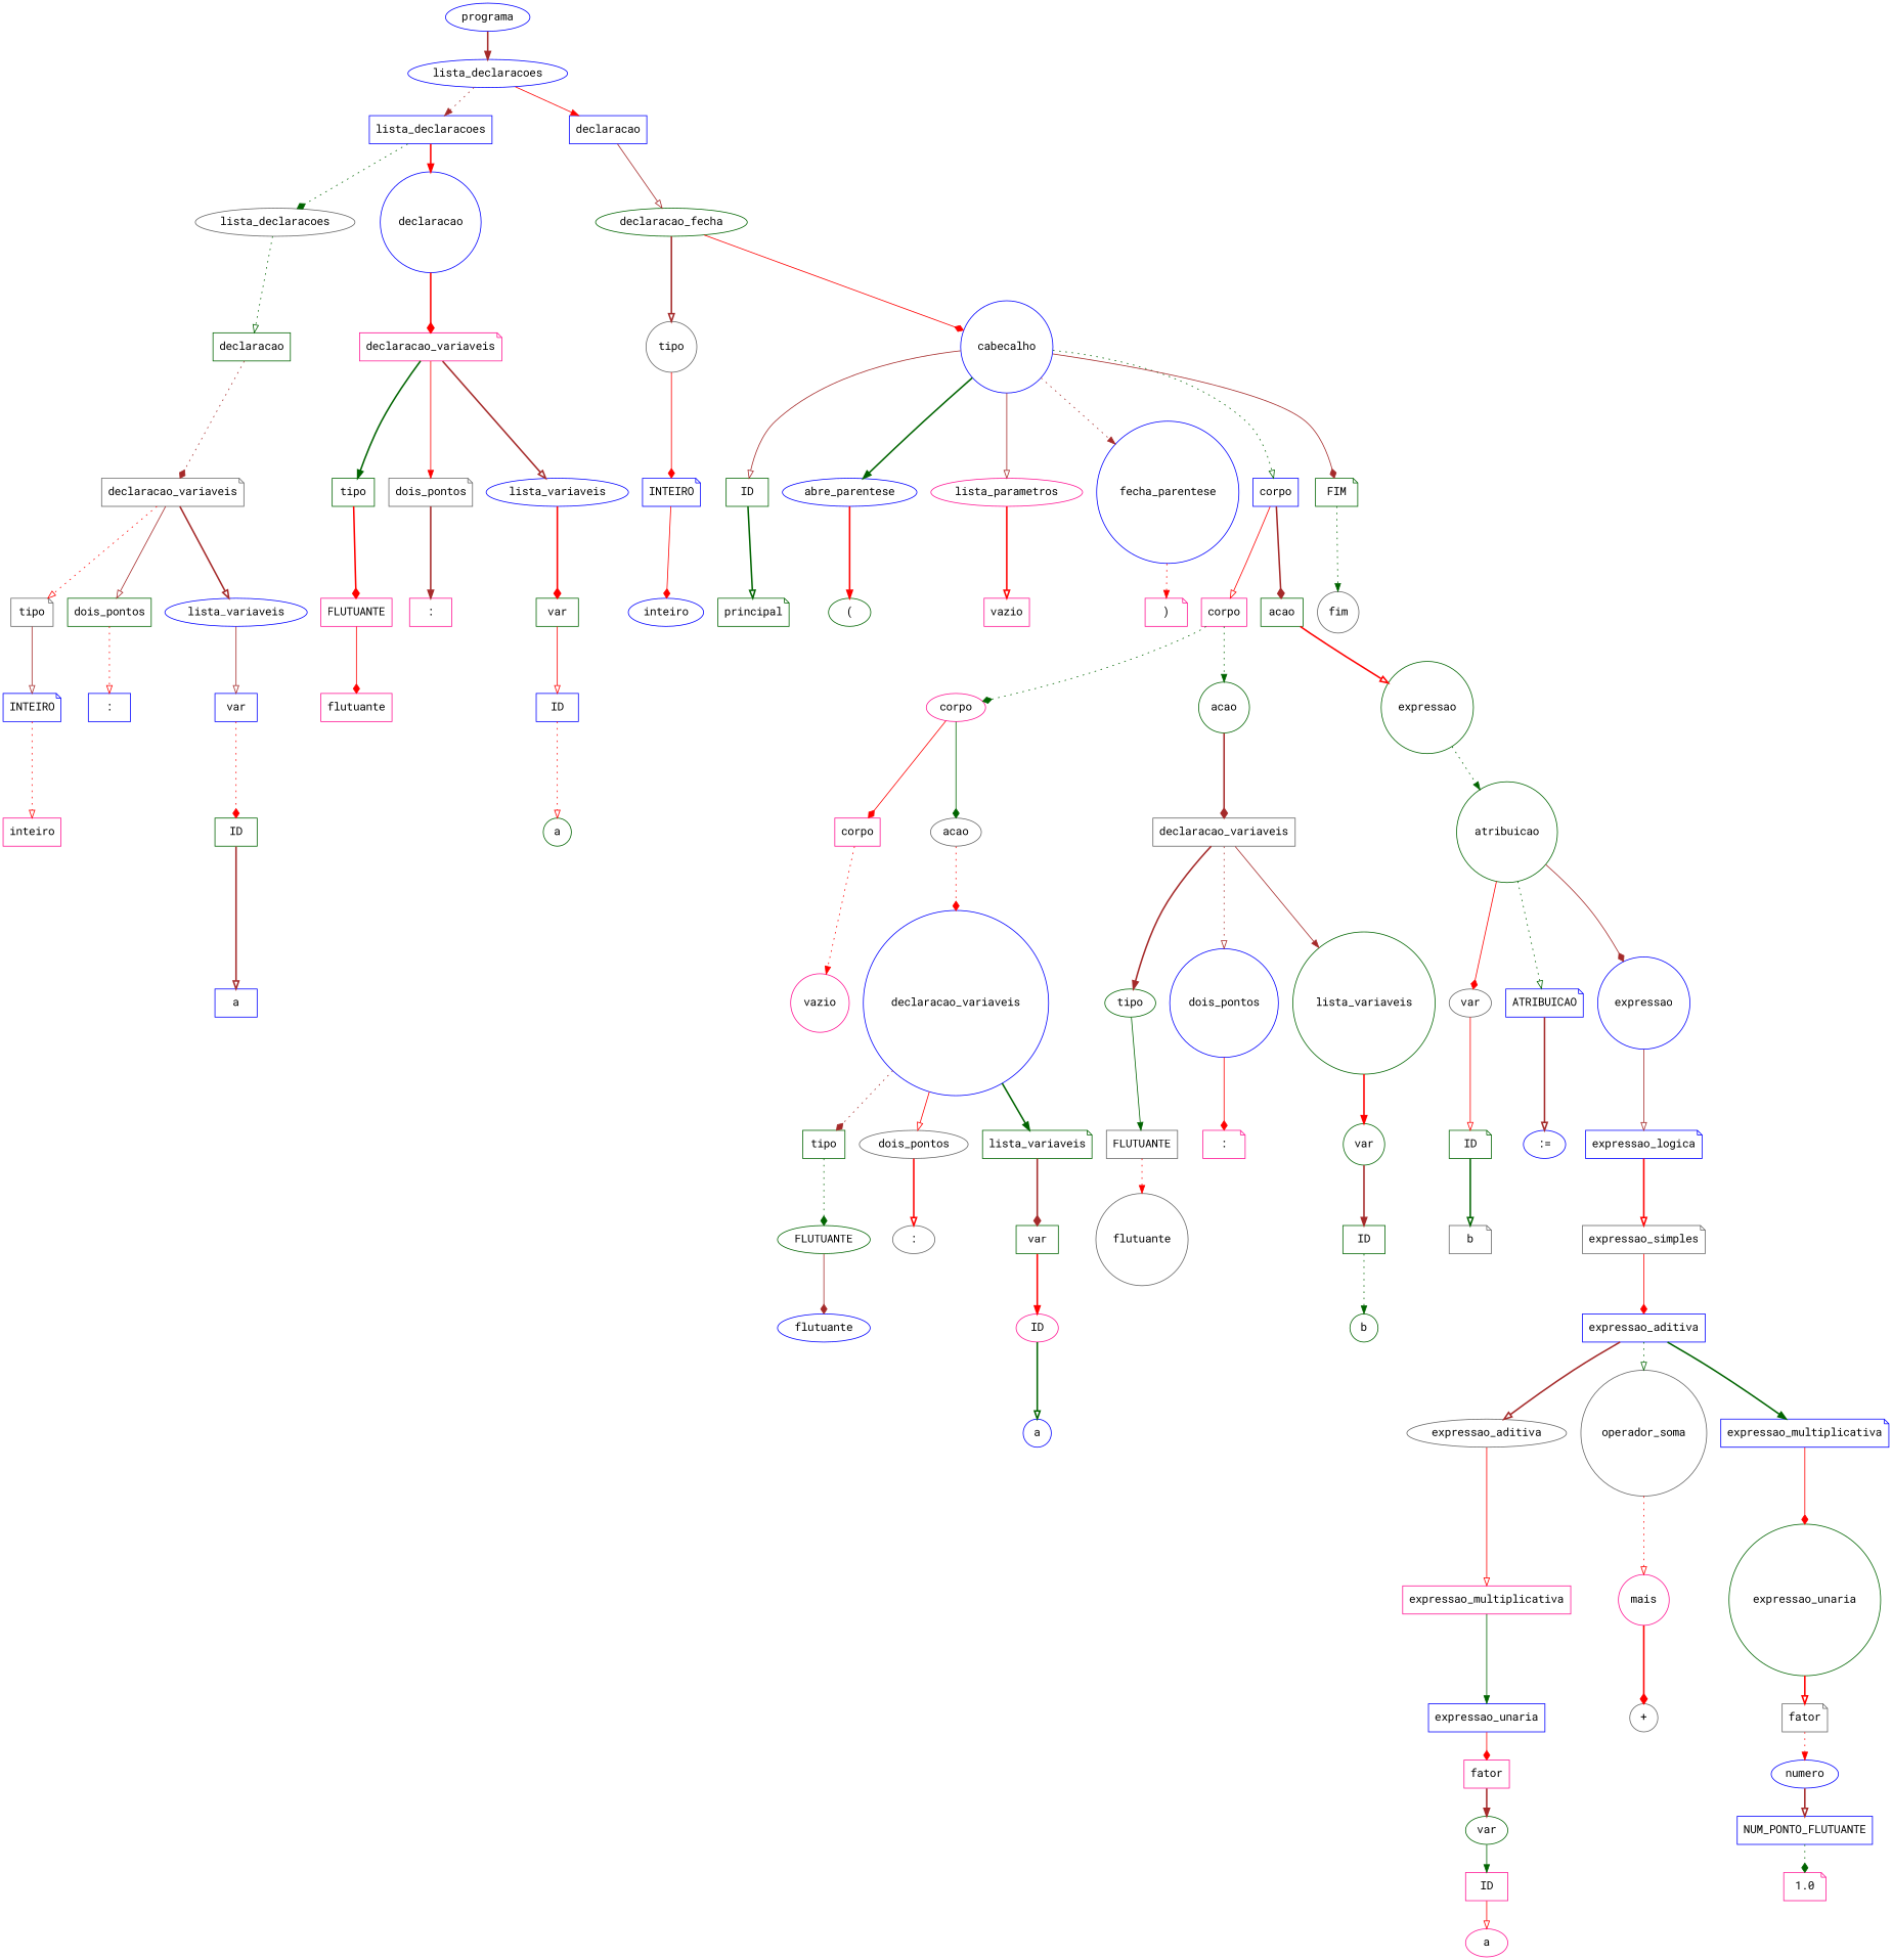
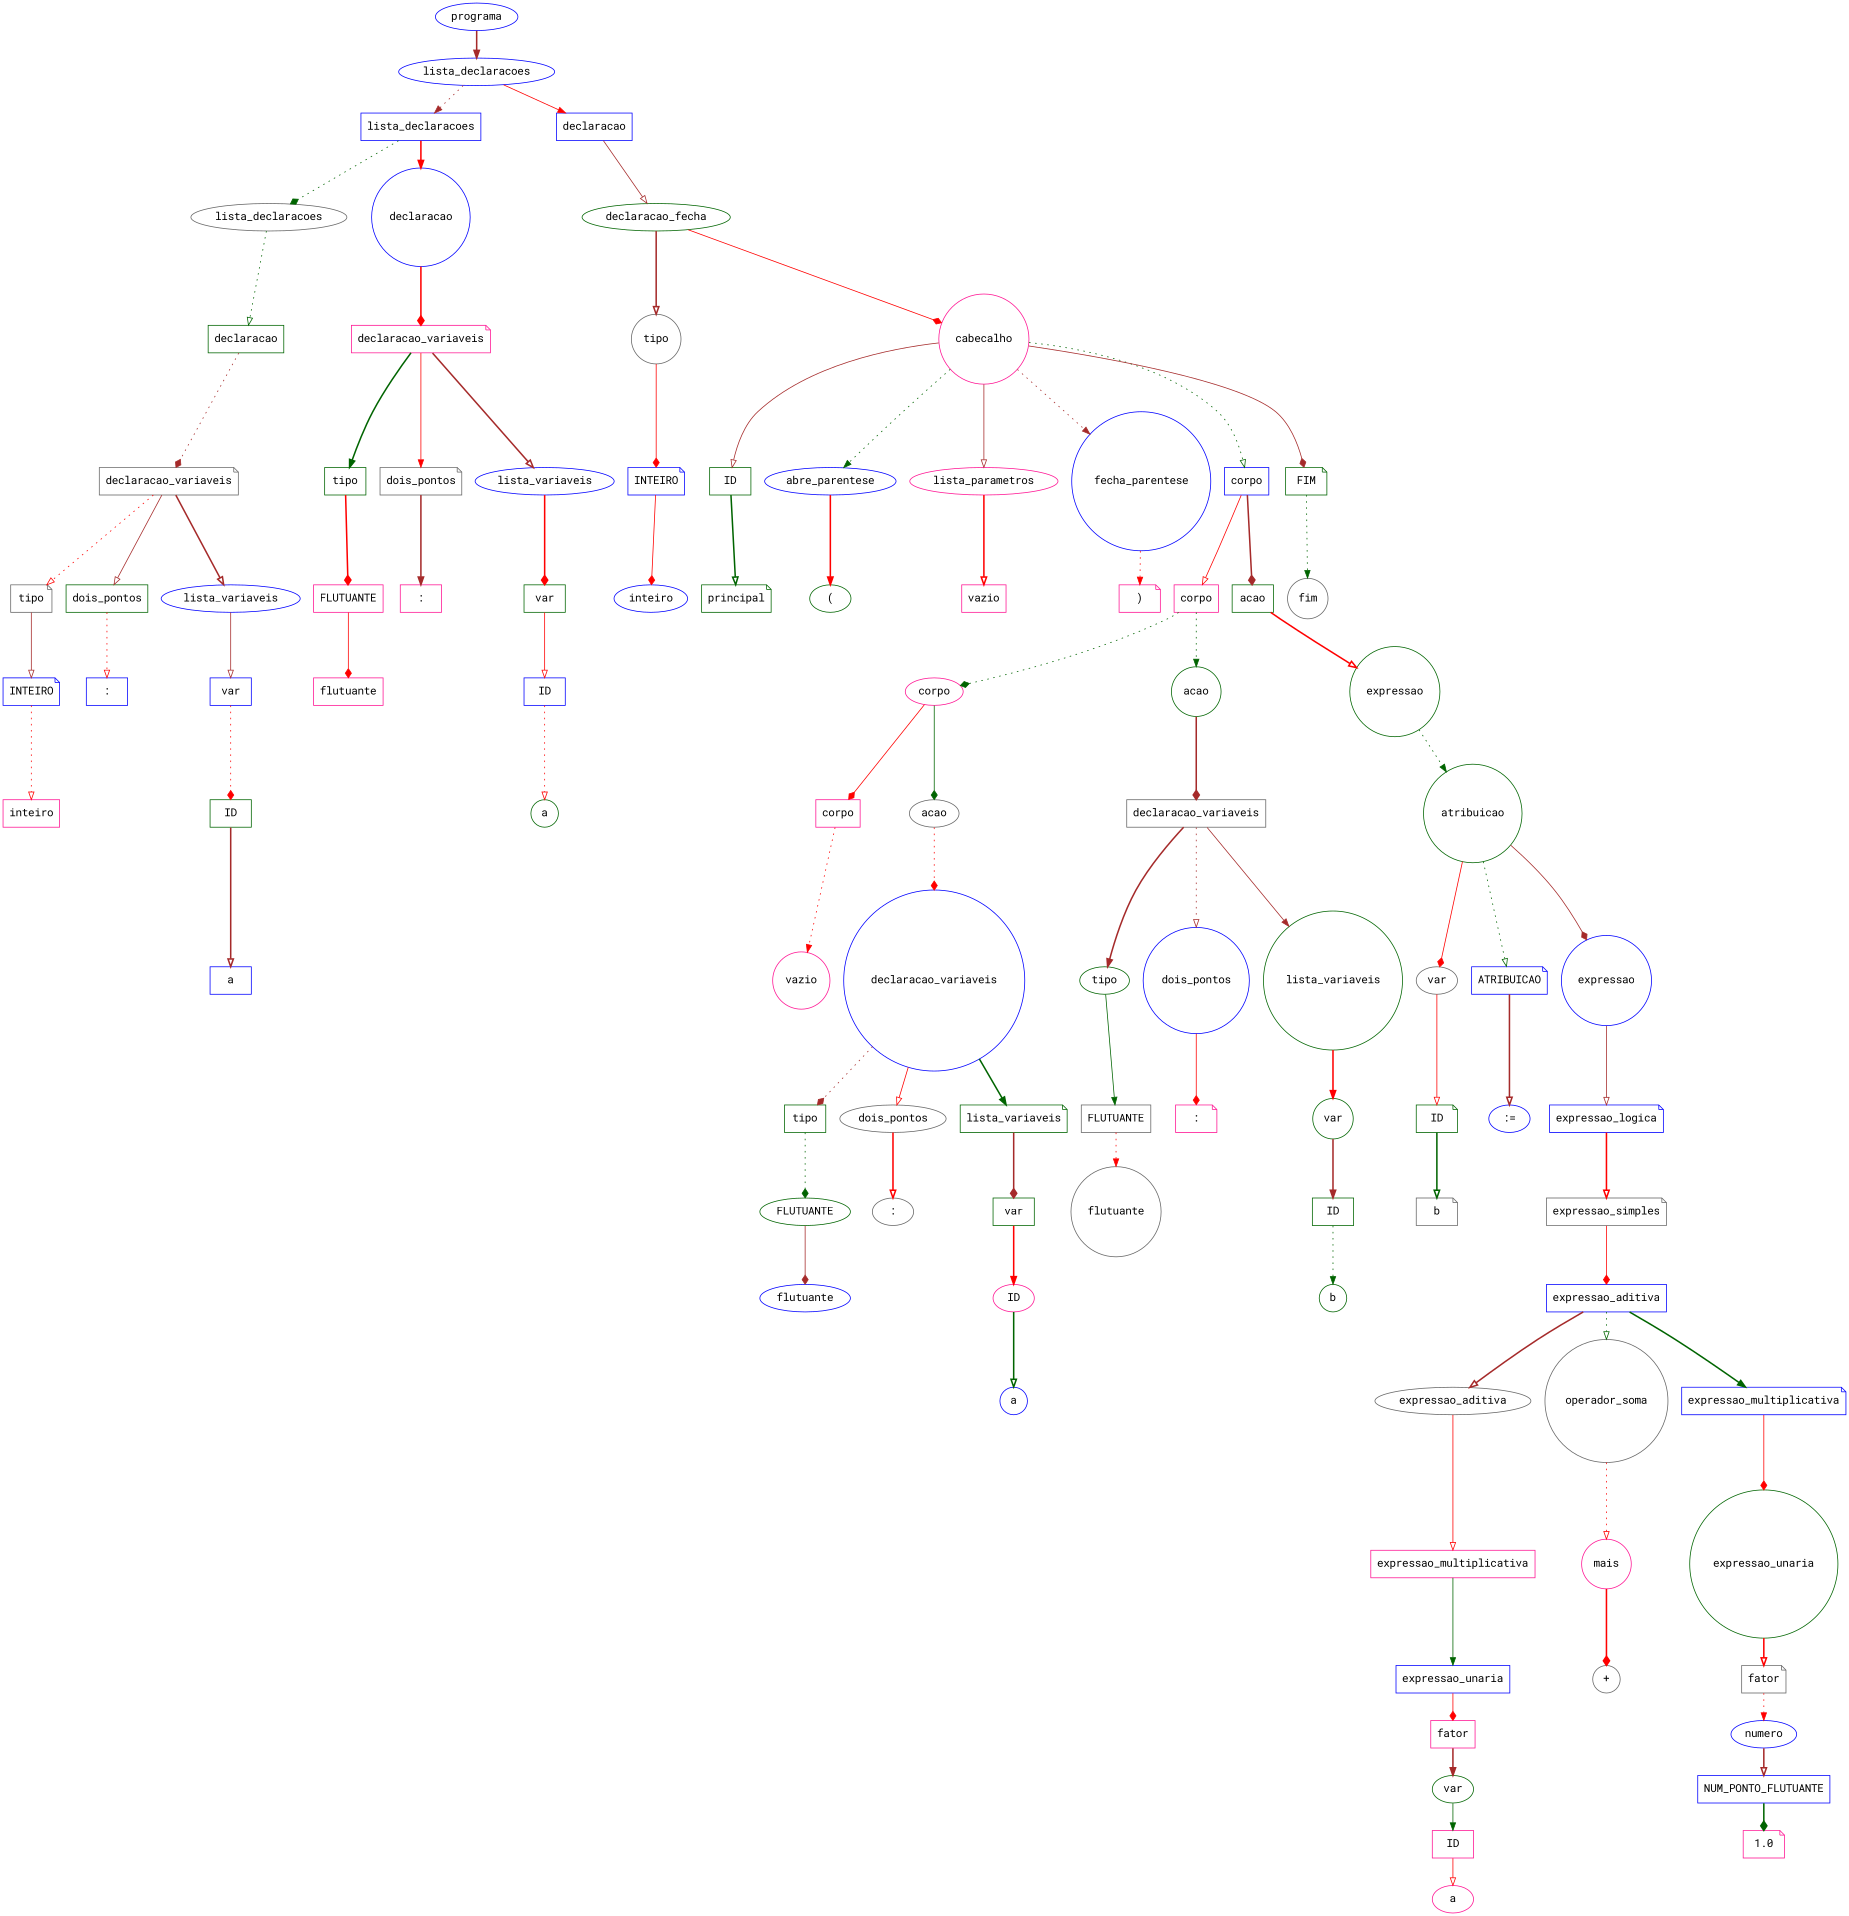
  digraph {
    fontname="Roboto Mono"
    node [color=blue fontname="Roboto Mono" shape=box]
    edge [arrowhead=onormal color=red fontname="Roboto Mono" style=bold]
    n1 [label=programa shape=ellipse]
    n2 [label=lista_declaracoes shape=ellipse]
    n3 [label=lista_declaracoes]
    n4 [label=declaracao]
    n5 [color=gray40 label=lista_declaracoes shape=ellipse]
    n6 [label=declaracao shape=circle]
    n7 [color=darkgreen label=declaracao_fecha shape=ellipse]
    n8 [color=darkgreen label=declaracao]
    n9 [color=deeppink label=declaracao_variaveis shape=note]
    n10 [color=gray40 label=declaracao_variaveis shape=note]
    n11 [color=gray40 label=tipo shape=note]
    n12 [color=darkgreen label=dois_pontos]
    n13 [label=lista_variaveis shape=ellipse]
    n14 [label=INTEIRO shape=note]
    n15 [label=":"]
    n16 [label=var]
    n17 [color=deeppink label=inteiro]
    n18 [color=darkgreen label=ID]
    n19 [label=a]
    n20 [color=darkgreen label=tipo]
    n21 [color=gray40 label=dois_pontos shape=note]
    n22 [label=lista_variaveis shape=ellipse]
    n23 [color=deeppink label=FLUTUANTE]
    n24 [color=deeppink label=":"]
    n25 [color=darkgreen label=var]
    n26 [color=deeppink label=flutuante]
    n27 [label=ID]
    n28 [color=darkgreen label=a shape=circle]
    n29 [color=gray40 label=tipo shape=circle]
-   n30 [label=cabecalho shape=circle]
+   n30 [color=deeppink label=cabecalho shape=circle]
    n31 [label=INTEIRO shape=note]
    n32 [color=darkgreen label=ID]
    n33 [label=abre_parentese shape=ellipse]
    n34 [color=deeppink label=lista_parametros shape=ellipse]
    n35 [label=fecha_parentese shape=circle]
    n36 [label=corpo]
    n37 [color=darkgreen label=FIM shape=note]
    n38 [label=inteiro shape=ellipse]
    n39 [color=darkgreen label=principal shape=note]
    n40 [color=darkgreen label="(" shape=ellipse]
    n41 [color=deeppink label=vazio]
    n42 [color=deeppink label=")" shape=note]
    n43 [color=deeppink label=corpo]
    n44 [color=darkgreen label=acao]
    n45 [color=gray40 label=fim shape=circle]
    n46 [color=deeppink label=corpo shape=ellipse]
    n47 [color=darkgreen label=acao shape=circle]
    n48 [color=darkgreen label=expressao shape=circle]
    n49 [color=deeppink label=corpo]
    n50 [color=gray40 label=acao shape=ellipse]
    n51 [color=gray40 label=declaracao_variaveis]
    n52 [color=deeppink label=vazio shape=circle]
    n53 [label=declaracao_variaveis shape=circle]
    n54 [color=darkgreen label=tipo]
    n55 [color=gray40 label=dois_pontos shape=ellipse]
    n56 [color=darkgreen label=lista_variaveis shape=note]
    n57 [color=darkgreen label=FLUTUANTE shape=ellipse]
    n58 [color=gray40 label=":" shape=ellipse]
    n59 [color=darkgreen label=var]
    n60 [label=flutuante shape=ellipse]
    n61 [color=deeppink label=ID shape=ellipse]
    n62 [label=a shape=circle]
    n63 [color=darkgreen label=tipo shape=ellipse]
    n64 [label=dois_pontos shape=circle]
    n65 [color=darkgreen label=lista_variaveis shape=circle]
    n66 [color=gray40 label=FLUTUANTE]
    n67 [color=deeppink label=":" shape=note]
    n68 [color=darkgreen label=var shape=circle]
    n69 [color=gray40 label=flutuante shape=circle]
    n70 [color=darkgreen label=ID]
    n71 [color=darkgreen label=b shape=circle]
    n72 [color=darkgreen label=atribuicao shape=circle]
    n73 [color=gray40 label=var shape=ellipse]
    n74 [label=ATRIBUICAO shape=note]
    n75 [label=expressao shape=circle]
    n76 [color=darkgreen label=ID shape=note]
    n77 [label=":=" shape=ellipse]
    n78 [label=expressao_logica shape=note]
    n79 [color=gray40 label=b shape=note]
    n80 [color=gray40 label=expressao_simples shape=note]
    n81 [label=expressao_aditiva]
    n82 [color=gray40 label=expressao_aditiva shape=ellipse]
    n83 [color=gray40 label=operador_soma shape=circle]
    n84 [label=expressao_multiplicativa shape=note]
    n85 [color=deeppink label=expressao_multiplicativa]
    n86 [color=deeppink label=mais shape=circle]
    n87 [color=darkgreen label=expressao_unaria shape=circle]
    n88 [label=expressao_unaria]
    n89 [color=deeppink label=fator]
    n90 [color=darkgreen label=var shape=ellipse]
    n91 [color=deeppink label=ID]
    n92 [color=deeppink label=a shape=ellipse]
    n93 [color=gray40 label="+" shape=circle]
    n94 [color=gray40 label=fator shape=note]
    n95 [label=numero shape=ellipse]
    n96 [label=NUM_PONTO_FLUTUANTE]
    n97 [color=deeppink label=1.0 shape=note]
    n1 -> n2 [arrowhead=normal color=brown]
    n2 -> n3 [arrowhead=normal color=brown style=dotted]
    n2 -> n4 [arrowhead=normal style=solid]
    n3 -> n5 [arrowhead=diamond color=darkgreen style=dotted]
    n3 -> n6 [arrowhead=normal]
    n4 -> n7 [color=brown style=solid]
    n5 -> n8 [color=darkgreen style=dotted]
    n6 -> n9 [arrowhead=diamond]
    n7 -> n29 [color=brown]
    n7 -> n30 [arrowhead=diamond style=solid]
    n8 -> n10 [arrowhead=diamond color=brown style=dotted]
    n9 -> n20 [arrowhead=normal color=darkgreen]
    n9 -> n21 [arrowhead=normal style=solid]
    n9 -> n22 [color=brown]
    n10 -> n11 [style=dotted]
    n10 -> n12 [color=brown style=solid]
    n10 -> n13 [color=brown]
    n11 -> n14 [color=brown style=solid]
    n12 -> n15 [style=dotted]
    n13 -> n16 [color=brown style=solid]
    n14 -> n17 [style=dotted]
    n16 -> n18 [arrowhead=diamond style=dotted]
    n18 -> n19 [color=brown]
    n20 -> n23 [arrowhead=diamond]
    n21 -> n24 [arrowhead=normal color=brown]
    n22 -> n25 [arrowhead=diamond]
    n23 -> n26 [arrowhead=diamond style=solid]
    n25 -> n27 [style=solid]
    n27 -> n28 [style=dotted]
    n29 -> n31 [arrowhead=diamond style=solid]
    n30 -> n32 [color=brown style=solid]
-   n30 -> n33 [arrowhead=normal color=darkgreen]
+   n30 -> n33 [arrowhead=normal color=darkgreen style=dotted]
    n30 -> n34 [color=brown style=solid]
    n30 -> n35 [arrowhead=normal color=brown style=dotted]
    n30 -> n36 [color=darkgreen style=dotted]
    n30 -> n37 [arrowhead=diamond color=brown style=solid]
    n31 -> n38 [arrowhead=diamond style=solid]
    n32 -> n39 [color=darkgreen]
    n33 -> n40 [arrowhead=normal]
    n34 -> n41
    n35 -> n42 [arrowhead=normal style=dotted]
    n36 -> n43 [style=solid]
    n36 -> n44 [arrowhead=diamond color=brown]
    n37 -> n45 [arrowhead=normal color=darkgreen style=dotted]
    n43 -> n46 [arrowhead=diamond color=darkgreen style=dotted]
    n43 -> n47 [arrowhead=normal color=darkgreen style=dotted]
    n44 -> n48
    n46 -> n49 [arrowhead=diamond style=solid]
    n46 -> n50 [arrowhead=diamond color=darkgreen style=solid]
    n47 -> n51 [arrowhead=diamond color=brown]
    n48 -> n72 [arrowhead=normal color=darkgreen style=dotted]
    n49 -> n52 [arrowhead=normal style=dotted]
    n50 -> n53 [arrowhead=diamond style=dotted]
    n51 -> n63 [arrowhead=normal color=brown]
    n51 -> n64 [color=brown style=dotted]
    n51 -> n65 [arrowhead=normal color=brown style=solid]
    n53 -> n54 [arrowhead=diamond color=brown style=dotted]
    n53 -> n55 [style=solid]
    n53 -> n56 [arrowhead=normal color=darkgreen]
    n54 -> n57 [arrowhead=diamond color=darkgreen style=dotted]
    n55 -> n58
    n56 -> n59 [arrowhead=diamond color=brown]
    n57 -> n60 [arrowhead=diamond color=brown style=solid]
    n59 -> n61 [arrowhead=normal]
    n61 -> n62 [color=darkgreen]
    n63 -> n66 [arrowhead=normal color=darkgreen style=solid]
    n64 -> n67 [arrowhead=diamond style=solid]
    n65 -> n68 [arrowhead=normal]
    n66 -> n69 [arrowhead=normal style=dotted]
    n68 -> n70 [arrowhead=normal color=brown]
    n70 -> n71 [arrowhead=normal color=darkgreen style=dotted]
    n72 -> n73 [arrowhead=diamond style=solid]
    n72 -> n74 [color=darkgreen style=dotted]
    n72 -> n75 [arrowhead=diamond color=brown style=solid]
    n73 -> n76 [style=solid]
    n74 -> n77 [color=brown]
    n75 -> n78 [color=brown style=solid]
    n76 -> n79 [color=darkgreen]
    n78 -> n80
    n80 -> n81 [arrowhead=diamond style=solid]
    n81 -> n82 [color=brown]
    n81 -> n83 [color=darkgreen style=dotted]
    n81 -> n84 [arrowhead=normal color=darkgreen]
    n82 -> n85 [style=solid]
    n83 -> n86 [style=dotted]
    n84 -> n87 [arrowhead=diamond style=solid]
    n85 -> n88 [arrowhead=normal color=darkgreen style=solid]
    n86 -> n93 [arrowhead=diamond]
    n87 -> n94
    n88 -> n89 [arrowhead=diamond style=solid]
    n89 -> n90 [arrowhead=normal color=brown]
    n90 -> n91 [arrowhead=normal color=darkgreen style=solid]
    n91 -> n92 [style=solid]
    n94 -> n95 [arrowhead=normal style=dotted]
    n95 -> n96 [color=brown]
-   n96 -> n97 [arrowhead=diamond color=darkgreen style=dotted]
+   n96 -> n97 [arrowhead=diamond color=darkgreen]
  }
